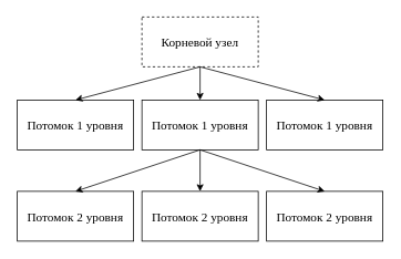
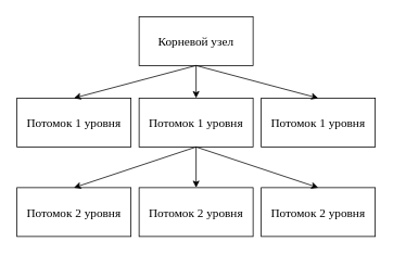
  <mxCell id="0" />
  <mxCell id="1" parent="0" />
- <mxCell id="2" value="Корневой узел" style="rounded=0;whiteSpace=wrap;html=1;fontSize=15;fontFamily=Times New Roman;dashed=1;" vertex="1" parent="1"><mxGeometry x="170" width="140" height="60" as="geometry" y="20" /></mxCell>
+ <mxCell id="2" value="Корневой узел" style="rounded=0;whiteSpace=wrap;html=1;fontSize=15;fontFamily=Times New Roman;" vertex="1" parent="1"><mxGeometry x="170" width="140" height="60" as="geometry" y="20" /></mxCell>
  <mxCell id="3" value="Потомок 1 уровня" style="rounded=0;whiteSpace=wrap;html=1;fontSize=15;fontFamily=Times New Roman;" vertex="1" parent="1"><mxGeometry x="20" y="120" width="140" height="60" as="geometry" /></mxCell>
  <mxCell id="4" value="Потомок 1 уровня" style="rounded=0;whiteSpace=wrap;html=1;fontSize=15;fontFamily=Times New Roman;" vertex="1" parent="1"><mxGeometry x="170" y="120" width="140" height="60" as="geometry" /></mxCell>
  <mxCell id="5" value="Потомок 1 уровня" style="rounded=0;whiteSpace=wrap;html=1;fontSize=15;fontFamily=Times New Roman;" vertex="1" parent="1"><mxGeometry x="320" y="120" width="140" height="60" as="geometry" /></mxCell>
  <mxCell id="6" value="Потомок 2 уровня" style="rounded=0;whiteSpace=wrap;html=1;fontSize=15;fontFamily=Times New Roman;" vertex="1" parent="1"><mxGeometry x="20" y="230" width="140" height="60" as="geometry" /></mxCell>
  <mxCell id="7" value="Потомок 2 уровня" style="rounded=0;whiteSpace=wrap;html=1;fontSize=15;fontFamily=Times New Roman;" vertex="1" parent="1"><mxGeometry x="170" y="230" width="140" height="60" as="geometry" /></mxCell>
  <mxCell id="8" value="Потомок 2 уровня" style="rounded=0;whiteSpace=wrap;html=1;fontSize=15;fontFamily=Times New Roman;" vertex="1" parent="1"><mxGeometry x="320" y="230" width="140" height="60" as="geometry" /></mxCell>
  <mxCell id="9" value="" style="endArrow=classic;html=1;rounded=0;exitX=0.5;exitY=1;exitDx=0;exitDy=0;entryX=0.5;entryY=0;entryDx=0;entryDy=0;fontSize=15;fontFamily=Times New Roman;" edge="1" parent="1" source="2" target="3"><mxGeometry width="50" height="50" relative="1" as="geometry"><mxPoint x="300" y="190" as="sourcePoint" /><mxPoint x="350" y="140" as="targetPoint" /></mxGeometry></mxCell>
  <mxCell id="10" value="" style="endArrow=classic;html=1;rounded=0;exitX=0.5;exitY=1;exitDx=0;exitDy=0;entryX=0.5;entryY=0;entryDx=0;entryDy=0;fontSize=15;fontFamily=Times New Roman;" edge="1" parent="1" source="2" target="4"><mxGeometry width="50" height="50" relative="1" as="geometry"><mxPoint x="300" y="190" as="sourcePoint" /><mxPoint x="350" y="140" as="targetPoint" /></mxGeometry></mxCell>
  <mxCell id="11" value="" style="endArrow=classic;html=1;rounded=0;exitX=0.5;exitY=1;exitDx=0;exitDy=0;entryX=0.5;entryY=0;entryDx=0;entryDy=0;fontSize=15;fontFamily=Times New Roman;" edge="1" parent="1" source="2" target="5"><mxGeometry width="50" height="50" relative="1" as="geometry"><mxPoint x="300" y="190" as="sourcePoint" /><mxPoint x="350" y="140" as="targetPoint" /></mxGeometry></mxCell>
  <mxCell id="12" value="" style="endArrow=classic;html=1;rounded=0;exitX=0.5;exitY=1;exitDx=0;exitDy=0;entryX=0.5;entryY=0;entryDx=0;entryDy=0;fontSize=15;fontFamily=Times New Roman;" edge="1" parent="1" source="4" target="6"><mxGeometry width="50" height="50" relative="1" as="geometry"><mxPoint x="300" y="190" as="sourcePoint" /><mxPoint x="350" y="140" as="targetPoint" /></mxGeometry></mxCell>
  <mxCell id="13" value="" style="endArrow=classic;html=1;rounded=0;exitX=0.5;exitY=1;exitDx=0;exitDy=0;entryX=0.5;entryY=0;entryDx=0;entryDy=0;fontSize=15;fontFamily=Times New Roman;" edge="1" parent="1" source="4" target="7"><mxGeometry width="50" height="50" relative="1" as="geometry"><mxPoint x="300" y="190" as="sourcePoint" /><mxPoint x="350" y="140" as="targetPoint" /></mxGeometry></mxCell>
  <mxCell id="14" value="" style="endArrow=classic;html=1;rounded=0;exitX=0.5;exitY=1;exitDx=0;exitDy=0;entryX=0.5;entryY=0;entryDx=0;entryDy=0;fontSize=15;fontFamily=Times New Roman;" edge="1" parent="1" source="4" target="8"><mxGeometry width="50" height="50" relative="1" as="geometry"><mxPoint x="300" y="190" as="sourcePoint" /><mxPoint x="350" y="140" as="targetPoint" /></mxGeometry></mxCell>
